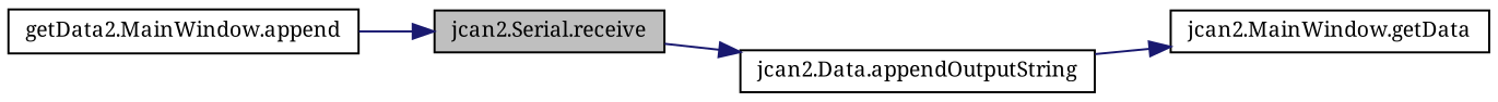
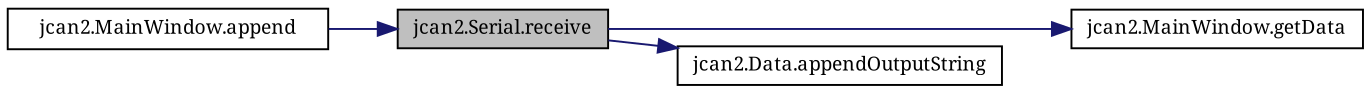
  digraph {
    fontname="Noto Serif"
    rankdir=LR
    node [color=black fillcolor=white fontname="Noto Serif" fontsize=10 shape=record style=filled]
    edge [color=midnightblue fontname="Noto Serif" fontsize=10 labelfontname=Helvetica labelfontsize=10 style=solid]
    n1 [fillcolor=grey75 fontcolor=black height=0.2 label="jcan2.Serial.receive" width=0.4]
    n2 [height=0.2 label="jcan2.MainWindow.getData" width=0.4]
    n3 [height=0.2 label="jcan2.Data.appendOutputString" width=0.4]
-   n4 [height=0.2 label="getData2.MainWindow.append" width=0.4]
-   n3 -> n2
+   n4 [height=0.2 label="jcan2.MainWindow.append" width=0.4]
+   n1 -> n2
    n1 -> n3
    n4 -> n1
  }
